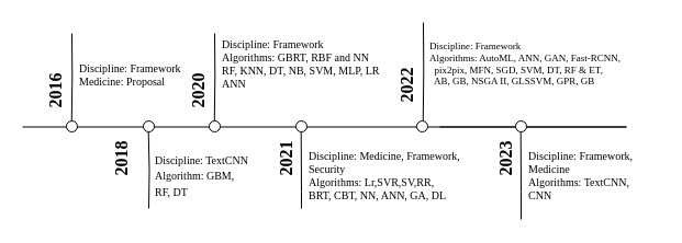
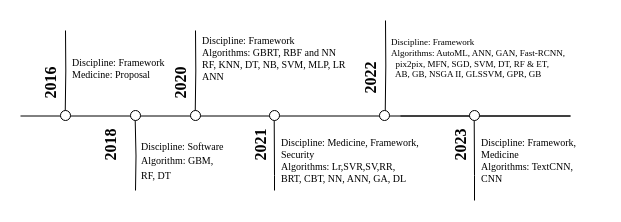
  <mxCell id="0" />
  <mxCell id="1" parent="0" />
  <mxCell id="2" value="" style="endArrow=none;html=1;rounded=0;edgeStyle=orthogonalEdgeStyle;fontFamily=Times New Roman;" parent="1" edge="1"><mxGeometry width="50" height="50" relative="1" as="geometry"><mxPoint x="20" y="115.5" as="sourcePoint" /><mxPoint x="400" y="115.5" as="targetPoint" /><Array as="points"><mxPoint x="570" y="115" /><mxPoint x="570" y="115" /></Array></mxGeometry></mxCell>
  <mxCell id="3" value="" style="ellipse;whiteSpace=wrap;html=1;aspect=fixed;fontFamily=Times New Roman;" parent="1" vertex="1"><mxGeometry x="60" y="110" width="10" height="10" as="geometry" /></mxCell>
  <mxCell id="4" value="&lt;font size=&quot;1&quot; style=&quot;&quot;&gt;&lt;b style=&quot;font-size: 16px;&quot;&gt;2016&lt;/b&gt;&lt;/font&gt;" style="text;html=1;align=center;verticalAlign=middle;resizable=0;points=[];autosize=1;strokeColor=none;fillColor=none;rotation=-90;fontFamily=Times New Roman;" parent="1" vertex="1"><mxGeometry x="20" y="68" width="60" height="30" as="geometry" /></mxCell>
  <mxCell id="5" value="" style="endArrow=none;html=1;rounded=0;edgeStyle=orthogonalEdgeStyle;fontFamily=Times New Roman;" parent="1" edge="1"><mxGeometry width="50" height="50" relative="1" as="geometry"><mxPoint x="64.76" y="110" as="sourcePoint" /><mxPoint x="65" y="30" as="targetPoint" /></mxGeometry></mxCell>
  <mxCell id="6" value="Discipline: Framework&lt;br&gt;Medicine: Proposal" style="text;html=1;align=left;verticalAlign=middle;resizable=0;points=[];autosize=1;strokeColor=none;fillColor=none;fontSize=10;fontFamily=Times New Roman;" parent="1" vertex="1"><mxGeometry x="70" y="48" width="120" height="40" as="geometry" /></mxCell>
  <mxCell id="7" value="" style="ellipse;whiteSpace=wrap;html=1;aspect=fixed;fontFamily=Times New Roman;" parent="1" vertex="1"><mxGeometry x="130" y="110" width="10" height="10" as="geometry" /></mxCell>
  <mxCell id="8" value="" style="endArrow=none;html=1;rounded=0;edgeStyle=orthogonalEdgeStyle;fontFamily=Times New Roman;" parent="1" edge="1"><mxGeometry width="50" height="50" relative="1" as="geometry"><mxPoint x="135" y="190" as="sourcePoint" /><mxPoint x="134.71" y="120" as="targetPoint" /></mxGeometry></mxCell>
  <mxCell id="9" value="&lt;font size=&quot;1&quot; style=&quot;&quot;&gt;&lt;b style=&quot;font-size: 16px;&quot;&gt;2018&lt;/b&gt;&lt;/font&gt;" style="text;html=1;align=center;verticalAlign=middle;resizable=0;points=[];autosize=1;strokeColor=none;fillColor=none;rotation=-90;fontFamily=Times New Roman;" parent="1" vertex="1"><mxGeometry x="80" y="130" width="60" height="30" as="geometry" /></mxCell>
- <mxCell id="10" value="&lt;font style=&quot;font-size: 10px;&quot;&gt;Discipline: TextCNN&lt;br&gt;Algorithm: GBM,&lt;br&gt;RF, DT&lt;/font&gt;" style="text;html=1;align=left;verticalAlign=middle;resizable=0;points=[];autosize=1;strokeColor=none;fillColor=none;fontSize=12;fontFamily=Times New Roman;" parent="1" vertex="1"><mxGeometry x="139" y="130" width="110" height="60" as="geometry" /></mxCell>
+ <mxCell id="10" value="&lt;font style=&quot;font-size: 10px;&quot;&gt;Discipline: Software&lt;br&gt;Algorithm: GBM,&lt;br&gt;RF, DT&lt;/font&gt;" style="text;html=1;align=left;verticalAlign=middle;resizable=0;points=[];autosize=1;strokeColor=none;fillColor=none;fontSize=12;fontFamily=Times New Roman;" parent="1" vertex="1"><mxGeometry x="139" y="130" width="110" height="60" as="geometry" /></mxCell>
  <mxCell id="11" value="" style="ellipse;whiteSpace=wrap;html=1;aspect=fixed;fontFamily=Times New Roman;" parent="1" vertex="1"><mxGeometry x="190" y="110" width="10" height="10" as="geometry" /></mxCell>
  <mxCell id="12" value="&lt;font size=&quot;1&quot; style=&quot;&quot;&gt;&lt;b style=&quot;font-size: 16px;&quot;&gt;2020&lt;/b&gt;&lt;/font&gt;" style="text;html=1;align=center;verticalAlign=middle;resizable=0;points=[];autosize=1;strokeColor=none;fillColor=none;rotation=-90;fontFamily=Times New Roman;" parent="1" vertex="1"><mxGeometry x="150" y="68" width="60" height="30" as="geometry" /></mxCell>
  <mxCell id="13" value="" style="endArrow=none;html=1;rounded=0;edgeStyle=orthogonalEdgeStyle;fontFamily=Times New Roman;" parent="1" edge="1"><mxGeometry width="50" height="50" relative="1" as="geometry"><mxPoint x="194.76" y="110" as="sourcePoint" /><mxPoint x="195" y="30" as="targetPoint" /></mxGeometry></mxCell>
  <mxCell id="14" value="Discipline: Framework&lt;br&gt;Algorithms: GBRT, RBF and NN&lt;br&gt;RF, KNN, DT, NB, SVM, MLP, LR&lt;br&gt;ANN" style="text;html=1;align=left;verticalAlign=middle;resizable=0;points=[];autosize=1;strokeColor=none;fillColor=none;fontSize=10;fontFamily=Times New Roman;" parent="1" vertex="1"><mxGeometry x="200" y="28" width="170" height="60" as="geometry" /></mxCell>
  <mxCell id="15" value="" style="ellipse;whiteSpace=wrap;html=1;aspect=fixed;fontFamily=Times New Roman;" parent="1" vertex="1"><mxGeometry x="269" y="110" width="10" height="10" as="geometry" /></mxCell>
  <mxCell id="16" value="" style="endArrow=none;html=1;rounded=0;edgeStyle=orthogonalEdgeStyle;fontFamily=Times New Roman;" parent="1" edge="1"><mxGeometry width="50" height="50" relative="1" as="geometry"><mxPoint x="274" y="190" as="sourcePoint" /><mxPoint x="273.71" y="120" as="targetPoint" /><Array as="points"><mxPoint x="274" y="175" /></Array></mxGeometry></mxCell>
  <mxCell id="17" value="&lt;font size=&quot;1&quot; style=&quot;&quot;&gt;&lt;b style=&quot;font-size: 16px;&quot;&gt;2021&lt;br&gt;&lt;/b&gt;&lt;/font&gt;" style="text;html=1;align=center;verticalAlign=middle;resizable=0;points=[];autosize=1;strokeColor=none;fillColor=none;rotation=-90;fontFamily=Times New Roman;" parent="1" vertex="1"><mxGeometry x="230" y="130" width="60" height="30" as="geometry" /></mxCell>
  <mxCell id="18" value="&lt;font style=&quot;font-size: 10px;&quot;&gt;Discipline: Medicine, Framework,&lt;br&gt;Security&lt;br&gt;Algorithms: Lr,SVR,SV,RR,&lt;br&gt;BRT, CBT, NN, ANN, GA, DL&lt;/font&gt;" style="text;html=1;align=left;verticalAlign=middle;resizable=0;points=[];autosize=1;strokeColor=none;fillColor=none;fontSize=9;fontFamily=Times New Roman;" parent="1" vertex="1"><mxGeometry x="279" y="130" width="160" height="60" as="geometry" /></mxCell>
  <mxCell id="19" value="" style="ellipse;whiteSpace=wrap;html=1;aspect=fixed;fontFamily=Times New Roman;" parent="1" vertex="1"><mxGeometry x="379" y="110" width="10" height="10" as="geometry" /></mxCell>
  <mxCell id="20" value="&lt;font size=&quot;1&quot; style=&quot;&quot;&gt;&lt;b style=&quot;font-size: 16px;&quot;&gt;2022&lt;/b&gt;&lt;/font&gt;" style="text;html=1;align=center;verticalAlign=middle;resizable=0;points=[];autosize=1;strokeColor=none;fillColor=none;rotation=-90;fontFamily=Times New Roman;" parent="1" vertex="1"><mxGeometry x="340" y="63" width="60" height="30" as="geometry" /></mxCell>
  <mxCell id="21" value="" style="endArrow=none;html=1;rounded=0;edgeStyle=orthogonalEdgeStyle;fontFamily=Times New Roman;" parent="1" edge="1"><mxGeometry width="50" height="50" relative="1" as="geometry"><mxPoint x="384.76" y="110" as="sourcePoint" /><mxPoint x="385" y="20" as="targetPoint" /></mxGeometry></mxCell>
  <mxCell id="22" value="Discipline: Framework&lt;br&gt;Algorithms: AutoML, ANN, GAN, Fast-RCNN,&lt;br&gt;&amp;nbsp; pix2pix, MFN, SGD, SVM, DT, RF &amp;amp; ET,&lt;br&gt;&amp;nbsp; AB, GB, NSGA II, GLSSVM, GPR, GB" style="text;html=1;align=left;verticalAlign=middle;resizable=0;points=[];autosize=1;strokeColor=none;fillColor=none;fontSize=9;fontFamily=Times New Roman;" parent="1" vertex="1"><mxGeometry x="389" y="28" width="200" height="60" as="geometry" /></mxCell>
  <mxCell id="23" value="" style="ellipse;whiteSpace=wrap;html=1;aspect=fixed;fontFamily=Times New Roman;" parent="1" vertex="1"><mxGeometry x="469" y="110" width="10" height="10" as="geometry" /></mxCell>
  <mxCell id="24" value="" style="endArrow=none;html=1;rounded=0;edgeStyle=orthogonalEdgeStyle;fontFamily=Times New Roman;" parent="1" edge="1"><mxGeometry width="50" height="50" relative="1" as="geometry"><mxPoint x="474" y="200" as="sourcePoint" /><mxPoint x="473.71" y="120" as="targetPoint" /><Array as="points"><mxPoint x="474" y="175" /></Array></mxGeometry></mxCell>
  <mxCell id="25" value="&lt;font size=&quot;1&quot; style=&quot;&quot;&gt;&lt;b style=&quot;font-size: 16px;&quot;&gt;2023&lt;br&gt;&lt;/b&gt;&lt;/font&gt;" style="text;html=1;align=center;verticalAlign=middle;resizable=0;points=[];autosize=1;strokeColor=none;fillColor=none;rotation=-90;fontFamily=Times New Roman;" parent="1" vertex="1"><mxGeometry x="430" y="130" width="60" height="30" as="geometry" /></mxCell>
  <mxCell id="26" value="Discipline: Framework,&lt;br&gt;Medicine&lt;br&gt;Algorithms: TextCNN,&lt;br&gt;CNN" style="text;html=1;align=left;verticalAlign=middle;resizable=0;points=[];autosize=1;strokeColor=none;fillColor=none;fontSize=10;fontFamily=Times New Roman;" parent="1" vertex="1"><mxGeometry x="479" y="130" width="120" height="60" as="geometry" /></mxCell>
